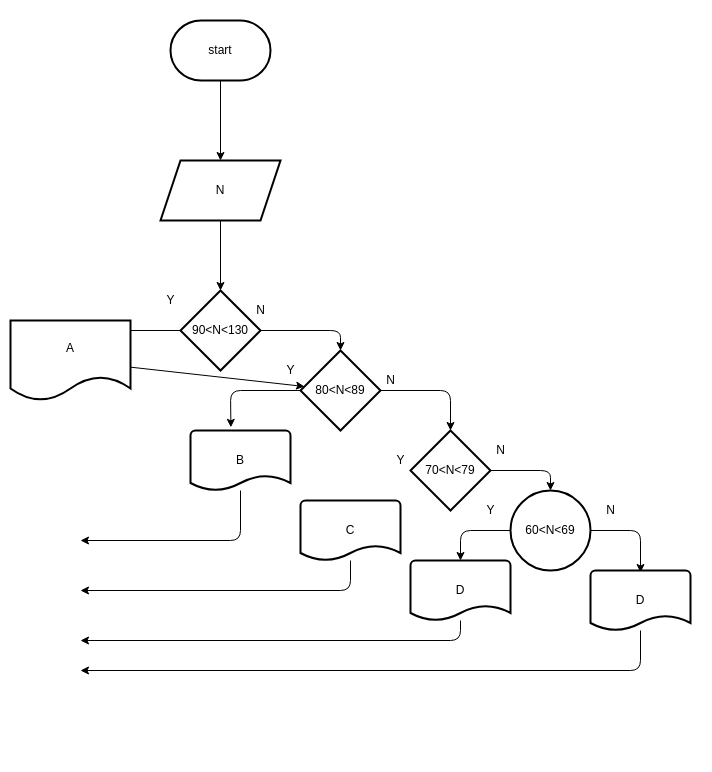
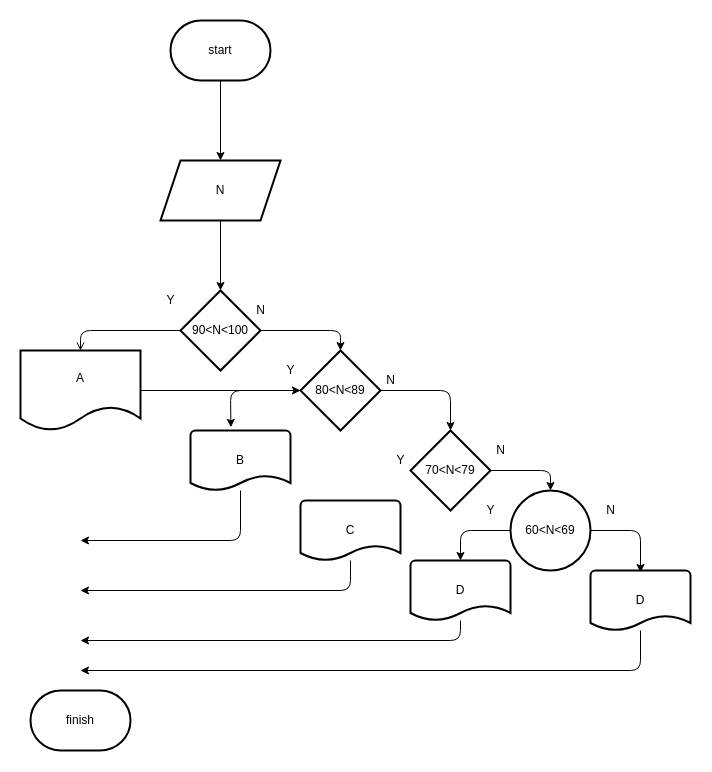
  <mxCell id="0" />
  <mxCell id="1" parent="0" />
  <mxCell id="2" value="" style="edgeStyle=none;html=1;" edge="1" parent="1" source="3" target="5"><mxGeometry relative="1" as="geometry" /></mxCell>
  <mxCell id="3" value="start" style="strokeWidth=2;html=1;shape=mxgraph.flowchart.terminator;whiteSpace=wrap;" vertex="1" parent="1"><mxGeometry x="170" y="20" width="100" height="60" as="geometry" /></mxCell>
  <mxCell id="4" value="" style="edgeStyle=none;html=1;" edge="1" parent="1" source="5" target="8"><mxGeometry relative="1" as="geometry" /></mxCell>
  <mxCell id="5" value="N" style="shape=parallelogram;perimeter=parallelogramPerimeter;whiteSpace=wrap;html=1;fixedSize=1;strokeWidth=2;" vertex="1" parent="1"><mxGeometry x="160" y="160" width="120" height="60" as="geometry" /></mxCell>
  <mxCell id="6" value="" style="edgeStyle=none;html=1;endArrow=open;" edge="1" parent="1" source="8" target="10"><mxGeometry relative="1" as="geometry"><Array as="points"><mxPoint x="80" y="330" /></Array></mxGeometry></mxCell>
  <mxCell id="7" value="" style="edgeStyle=none;html=1;" edge="1" parent="1" source="8" target="13"><mxGeometry relative="1" as="geometry"><Array as="points"><mxPoint x="340" y="330" /></Array></mxGeometry></mxCell>
- <mxCell id="8" value="90&amp;lt;N&amp;lt;130" style="rhombus;whiteSpace=wrap;html=1;strokeWidth=2;" vertex="1" parent="1"><mxGeometry x="180" y="290" width="80" height="80" as="geometry" /></mxCell>
+ <mxCell id="8" value="90&amp;lt;N&amp;lt;100" style="rhombus;whiteSpace=wrap;html=1;strokeWidth=2;" vertex="1" parent="1"><mxGeometry x="180" y="290" width="80" height="80" as="geometry" /></mxCell>
  <mxCell id="9" style="edgeStyle=none;html=1;" edge="1" parent="1" source="10" target="13"><mxGeometry relative="1" as="geometry" /></mxCell>
- <mxCell id="10" value="A" style="shape=document;whiteSpace=wrap;html=1;boundedLbl=1;strokeWidth=2;" vertex="1" parent="1"><mxGeometry x="10" y="320" width="120" height="80" as="geometry" /></mxCell>
+ <mxCell id="10" value="A" style="shape=document;whiteSpace=wrap;html=1;boundedLbl=1;strokeWidth=2;" vertex="1" parent="1"><mxGeometry x="20" y="350" width="120" height="80" as="geometry" /></mxCell>
  <mxCell id="11" style="edgeStyle=none;html=1;entryX=0.404;entryY=-0.053;entryDx=0;entryDy=0;entryPerimeter=0;" edge="1" parent="1" source="13" target="17"><mxGeometry relative="1" as="geometry"><Array as="points"><mxPoint x="230" y="390" /></Array></mxGeometry></mxCell>
  <mxCell id="12" style="edgeStyle=none;html=1;" edge="1" parent="1" source="13"><mxGeometry relative="1" as="geometry"><mxPoint x="450" y="430" as="targetPoint" /><Array as="points"><mxPoint x="450" y="390" /></Array></mxGeometry></mxCell>
  <mxCell id="13" value="80&amp;lt;N&amp;lt;89" style="rhombus;whiteSpace=wrap;html=1;strokeWidth=2;" vertex="1" parent="1"><mxGeometry x="300" y="350" width="80" height="80" as="geometry" /></mxCell>
  <mxCell id="14" value="Y" style="text;html=1;align=center;verticalAlign=middle;resizable=0;points=[];autosize=1;strokeColor=none;fillColor=none;" vertex="1" parent="1"><mxGeometry x="160" y="290" width="20" height="20" as="geometry" /></mxCell>
  <mxCell id="15" value="N" style="text;html=1;align=center;verticalAlign=middle;resizable=0;points=[];autosize=1;strokeColor=none;fillColor=none;" vertex="1" parent="1"><mxGeometry x="250" y="300" width="20" height="20" as="geometry" /></mxCell>
  <mxCell id="16" style="edgeStyle=none;html=1;" edge="1" parent="1" source="17"><mxGeometry relative="1" as="geometry"><mxPoint x="80" y="540" as="targetPoint" /><Array as="points"><mxPoint x="240" y="540" /></Array></mxGeometry></mxCell>
  <mxCell id="17" value="B" style="strokeWidth=2;html=1;shape=mxgraph.flowchart.document2;whiteSpace=wrap;size=0.25;" vertex="1" parent="1"><mxGeometry x="190" y="430" width="100" height="60" as="geometry" /></mxCell>
  <mxCell id="18" value="Y" style="text;html=1;align=center;verticalAlign=middle;resizable=0;points=[];autosize=1;strokeColor=none;fillColor=none;" vertex="1" parent="1"><mxGeometry x="280" y="360" width="20" height="20" as="geometry" /></mxCell>
  <mxCell id="19" value="N" style="text;html=1;align=center;verticalAlign=middle;resizable=0;points=[];autosize=1;strokeColor=none;fillColor=none;" vertex="1" parent="1"><mxGeometry x="380" y="370" width="20" height="20" as="geometry" /></mxCell>
  <mxCell id="20" value="" style="edgeStyle=none;html=1;" edge="1" parent="1" source="21" target="27"><mxGeometry relative="1" as="geometry"><Array as="points"><mxPoint x="550" y="470" /></Array></mxGeometry></mxCell>
  <mxCell id="21" value="70&amp;lt;N&amp;lt;79" style="rhombus;whiteSpace=wrap;html=1;strokeWidth=2;" vertex="1" parent="1"><mxGeometry x="410" y="430" width="80" height="80" as="geometry" /></mxCell>
  <mxCell id="22" style="edgeStyle=none;html=1;" edge="1" parent="1" source="23"><mxGeometry relative="1" as="geometry"><mxPoint x="80" y="590" as="targetPoint" /><Array as="points"><mxPoint x="350" y="590" /></Array></mxGeometry></mxCell>
  <mxCell id="23" value="C" style="strokeWidth=2;html=1;shape=mxgraph.flowchart.document2;whiteSpace=wrap;size=0.25;" vertex="1" parent="1"><mxGeometry x="300" y="500" width="100" height="60" as="geometry" /></mxCell>
  <mxCell id="24" value="Y" style="text;html=1;align=center;verticalAlign=middle;resizable=0;points=[];autosize=1;strokeColor=none;fillColor=none;" vertex="1" parent="1"><mxGeometry x="390" y="450" width="20" height="20" as="geometry" /></mxCell>
  <mxCell id="25" style="edgeStyle=none;html=1;entryX=0.5;entryY=0;entryDx=0;entryDy=0;entryPerimeter=0;" edge="1" parent="1" source="27" target="29"><mxGeometry relative="1" as="geometry"><Array as="points"><mxPoint x="460" y="530" /></Array></mxGeometry></mxCell>
  <mxCell id="26" value="" style="edgeStyle=none;html=1;" edge="1" parent="1" source="27"><mxGeometry relative="1" as="geometry"><mxPoint x="640" y="572" as="targetPoint" /><Array as="points"><mxPoint x="640" y="530" /></Array></mxGeometry></mxCell>
  <mxCell id="27" value="60&amp;lt;N&amp;lt;69" style="ellipse;whiteSpace=wrap;html=1;strokeWidth=2;" vertex="1" parent="1"><mxGeometry x="510" y="490" width="80" height="80" as="geometry" /></mxCell>
  <mxCell id="28" style="edgeStyle=none;html=1;" edge="1" parent="1" source="29"><mxGeometry relative="1" as="geometry"><mxPoint x="80" y="640" as="targetPoint" /><Array as="points"><mxPoint x="460" y="640" /></Array></mxGeometry></mxCell>
  <mxCell id="29" value="D" style="strokeWidth=2;html=1;shape=mxgraph.flowchart.document2;whiteSpace=wrap;size=0.25;" vertex="1" parent="1"><mxGeometry x="410" y="560" width="100" height="60" as="geometry" /></mxCell>
  <mxCell id="30" value="Y" style="text;html=1;align=center;verticalAlign=middle;resizable=0;points=[];autosize=1;strokeColor=none;fillColor=none;" vertex="1" parent="1"><mxGeometry x="480" y="500" width="20" height="20" as="geometry" /></mxCell>
  <mxCell id="31" value="N" style="text;html=1;align=center;verticalAlign=middle;resizable=0;points=[];autosize=1;strokeColor=none;fillColor=none;" vertex="1" parent="1"><mxGeometry x="490" y="440" width="20" height="20" as="geometry" /></mxCell>
  <mxCell id="32" style="edgeStyle=none;html=1;" edge="1" parent="1" source="33"><mxGeometry relative="1" as="geometry"><mxPoint x="80" y="670" as="targetPoint" /><Array as="points"><mxPoint x="640" y="670" /></Array></mxGeometry></mxCell>
  <mxCell id="33" value="D" style="strokeWidth=2;html=1;shape=mxgraph.flowchart.document2;whiteSpace=wrap;size=0.25;" vertex="1" parent="1"><mxGeometry x="590" y="570" width="100" height="60" as="geometry" /></mxCell>
  <mxCell id="34" value="N" style="text;html=1;align=center;verticalAlign=middle;resizable=0;points=[];autosize=1;strokeColor=none;fillColor=none;" vertex="1" parent="1"><mxGeometry x="600" y="500" width="20" height="20" as="geometry" /></mxCell>
+ <mxCell id="35" value="finish" style="strokeWidth=2;html=1;shape=mxgraph.flowchart.terminator;whiteSpace=wrap;" vertex="1" parent="1"><mxGeometry x="30" y="690" width="100" height="60" as="geometry" /></mxCell>
